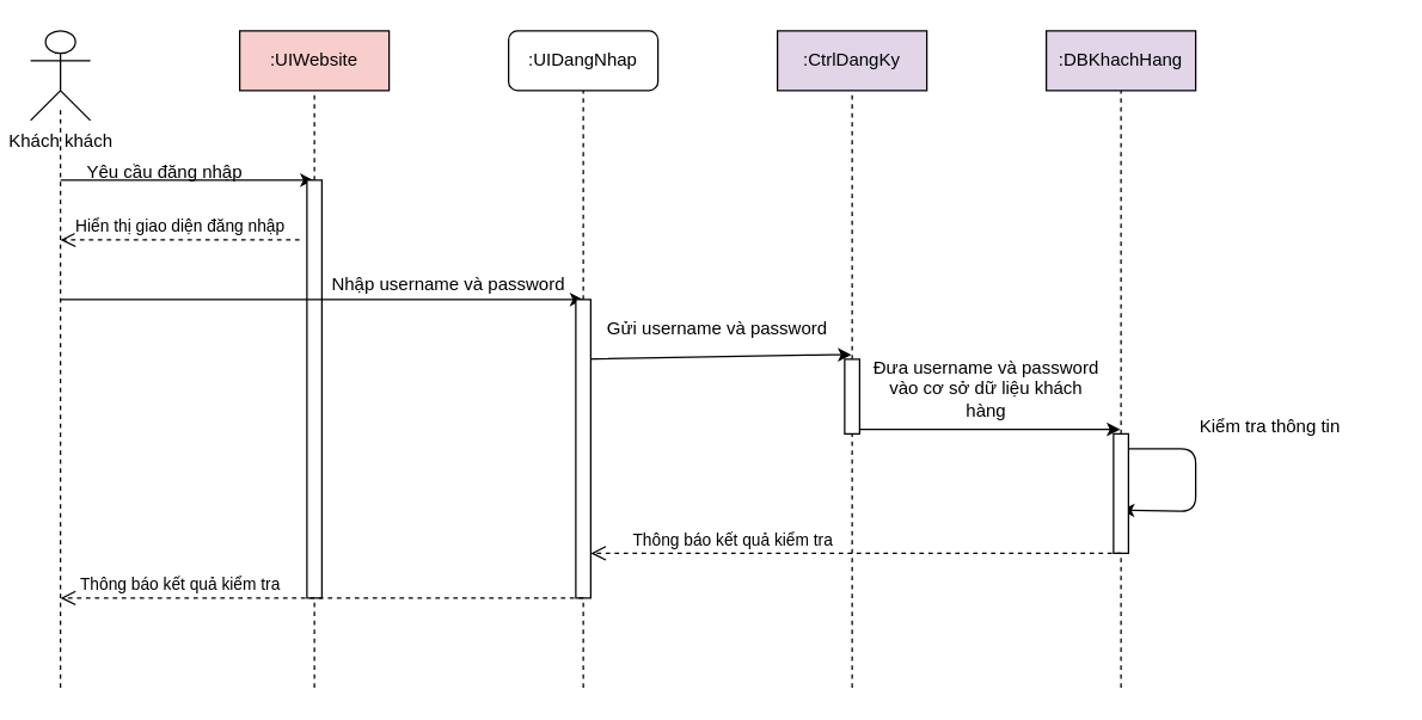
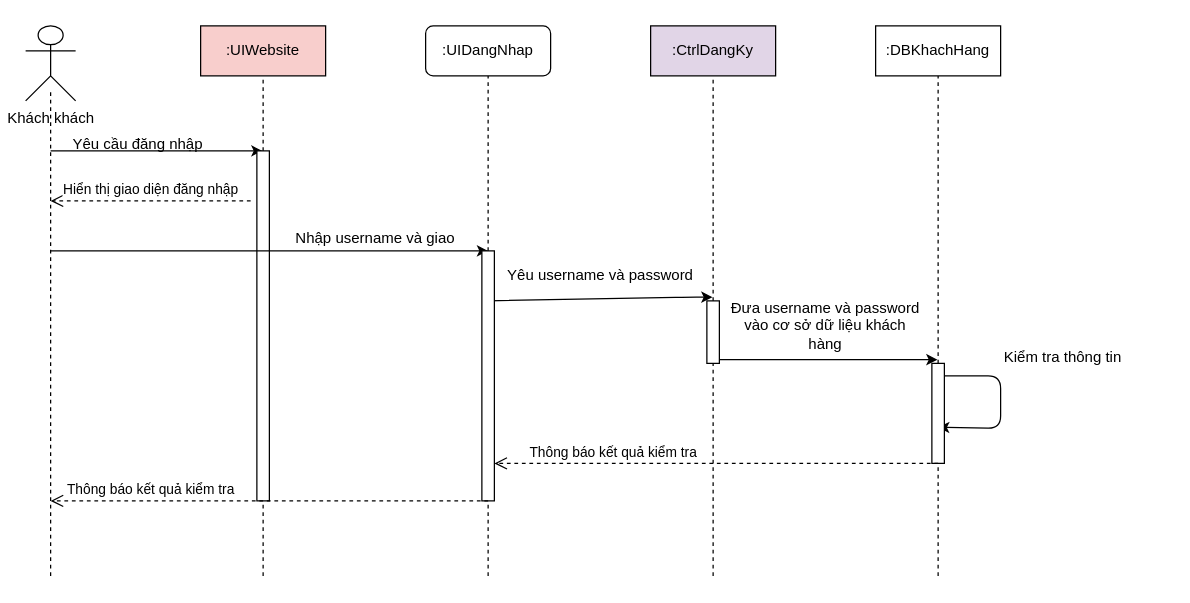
  <mxCell id="0" />
  <mxCell id="1" parent="0" />
  <mxCell id="2" value="Khách khách" style="shape=umlActor;verticalLabelPosition=bottom;verticalAlign=top;html=1;outlineConnect=0;" vertex="1" parent="1"><mxGeometry x="20" y="20" width="40" height="60" as="geometry" /></mxCell>
  <mxCell id="3" value="" style="endArrow=none;dashed=1;html=1;" edge="1" parent="1"><mxGeometry width="50" height="50" relative="1" as="geometry"><mxPoint y="460" as="sourcePoint" x="40" /><mxPoint y="70" as="targetPoint" x="40" /></mxGeometry></mxCell>
  <mxCell id="4" value="" style="endArrow=classic;html=1;" edge="1" parent="1"><mxGeometry width="50" height="50" relative="1" as="geometry"><mxPoint y="120" as="sourcePoint" x="40" /><mxPoint x="209.5" y="120" as="targetPoint" /></mxGeometry></mxCell>
  <mxCell id="5" value="Yêu cầu đăng nhập" style="text;html=1;strokeColor=none;fillColor=none;align=center;verticalAlign=middle;whiteSpace=wrap;rounded=0;" vertex="1" parent="1"><mxGeometry x="50" y="105" width="120" height="20" as="geometry" /></mxCell>
- <mxCell id="6" value="Nhập username và password" style="text;html=1;strokeColor=none;fillColor=none;align=center;verticalAlign=middle;whiteSpace=wrap;rounded=0;" vertex="1" parent="1"><mxGeometry x="220" y="180" width="160" height="20" as="geometry" /></mxCell>
+ <mxCell id="6" value="Nhập username và giao" style="text;html=1;strokeColor=none;fillColor=none;align=center;verticalAlign=middle;whiteSpace=wrap;rounded=0;" vertex="1" parent="1"><mxGeometry x="220" y="180" width="160" height="20" as="geometry" /></mxCell>
  <mxCell id="7" value="" style="endArrow=classic;html=1;exitX=0.5;exitY=0.611;exitDx=0;exitDy=0;exitPerimeter=0;" edge="1" parent="1"><mxGeometry width="50" height="50" relative="1" as="geometry"><mxPoint x="390" y="239.96" as="sourcePoint" /><mxPoint x="569.5" y="237" as="targetPoint" /><Array as="points"><mxPoint x="550" y="237" /></Array></mxGeometry></mxCell>
- <mxCell id="8" value="Gửi username và password" style="text;html=1;strokeColor=none;fillColor=none;align=center;verticalAlign=middle;whiteSpace=wrap;rounded=0;" vertex="1" parent="1"><mxGeometry x="400" y="210" width="160" height="20" as="geometry" /></mxCell>
+ <mxCell id="8" value="Yêu username và password" style="text;html=1;strokeColor=none;fillColor=none;align=center;verticalAlign=middle;whiteSpace=wrap;rounded=0;" vertex="1" parent="1"><mxGeometry x="400" y="210" width="160" height="20" as="geometry" /></mxCell>
  <mxCell id="9" value="" style="endArrow=classic;html=1;exitX=0.53;exitY=0.763;exitDx=0;exitDy=0;exitPerimeter=0;" edge="1" parent="1"><mxGeometry width="50" height="50" relative="1" as="geometry"><mxPoint x="573" y="287.05" as="sourcePoint" /><mxPoint x="749.5" y="287" as="targetPoint" /><Array as="points"><mxPoint x="640" y="287" /><mxPoint x="680" y="287" /></Array></mxGeometry></mxCell>
  <mxCell id="10" value="Đưa username và password vào cơ sở dữ liệu khách hàng" style="text;html=1;strokeColor=none;fillColor=none;align=center;verticalAlign=middle;whiteSpace=wrap;rounded=0;" vertex="1" parent="1"><mxGeometry x="580" y="250" width="160" height="20" as="geometry" /></mxCell>
  <mxCell id="11" value="Kiểm tra thông tin" style="text;html=1;strokeColor=none;fillColor=none;align=center;verticalAlign=middle;whiteSpace=wrap;rounded=0;" vertex="1" parent="1"><mxGeometry x="770" y="275" width="160" height="20" as="geometry" /></mxCell>
  <mxCell id="12" value="" style="endArrow=classic;html=1;entryX=0.5;entryY=0.892;entryDx=0;entryDy=0;entryPerimeter=0;" edge="1" parent="1"><mxGeometry width="50" height="50" relative="1" as="geometry"><mxPoint x="749.5" y="300" as="sourcePoint" /><mxPoint x="750" y="341.12" as="targetPoint" /><Array as="points"><mxPoint x="800" y="300" /><mxPoint x="800" y="342" /></Array></mxGeometry></mxCell>
  <mxCell id="13" value=":UIWebsite" style="rounded=0;whiteSpace=wrap;html=1;fillColor=#f8cecc;" vertex="1" parent="1"><mxGeometry x="160" y="20" width="100" height="40" as="geometry" /></mxCell>
  <mxCell id="14" value=":UIDangNhap" style="whiteSpace=wrap;html=1;rounded=1;" vertex="1" parent="1"><mxGeometry x="340" y="20" width="100" height="40" as="geometry" /></mxCell>
  <mxCell id="15" value="" style="endArrow=none;dashed=1;html=1;entryX=0.5;entryY=1;entryDx=0;entryDy=0;" edge="1" parent="1" source="24" target="14"><mxGeometry width="50" height="50" relative="1" as="geometry"><mxPoint x="390" y="460" as="sourcePoint" /><mxPoint x="410" y="60" as="targetPoint" /></mxGeometry></mxCell>
  <mxCell id="16" value=":CtrlDangKy" style="rounded=0;whiteSpace=wrap;html=1;fillColor=#e1d5e7;" vertex="1" parent="1"><mxGeometry x="520" y="20" width="100" height="40" as="geometry" /></mxCell>
  <mxCell id="17" value="" style="endArrow=none;dashed=1;html=1;" edge="1" parent="1" source="26"><mxGeometry width="50" height="50" relative="1" as="geometry"><mxPoint x="570" y="460" as="sourcePoint" /><mxPoint x="570" y="60" as="targetPoint" /></mxGeometry></mxCell>
- <mxCell id="18" value=":DBKhachHang" style="rounded=0;whiteSpace=wrap;html=1;fillColor=#e1d5e7;" vertex="1" parent="1"><mxGeometry x="700" y="20" width="100" height="40" as="geometry" /></mxCell>
+ <mxCell id="18" value=":DBKhachHang" style="rounded=0;whiteSpace=wrap;html=1;" vertex="1" parent="1"><mxGeometry x="700" y="20" width="100" height="40" as="geometry" /></mxCell>
  <mxCell id="19" value="" style="endArrow=none;dashed=1;html=1;" edge="1" parent="1" source="28"><mxGeometry width="50" height="50" relative="1" as="geometry"><mxPoint x="750" y="460" as="sourcePoint" /><mxPoint x="750" y="60" as="targetPoint" /></mxGeometry></mxCell>
  <mxCell id="20" value="" style="endArrow=none;dashed=1;html=1;" edge="1" parent="1" source="21"><mxGeometry width="50" height="50" relative="1" as="geometry"><mxPoint x="210" y="460" as="sourcePoint" /><mxPoint x="210" y="60" as="targetPoint" /></mxGeometry></mxCell>
  <mxCell id="21" value="" style="html=1;points=[];perimeter=orthogonalPerimeter;" vertex="1" parent="1"><mxGeometry x="205" y="120" width="10" height="280" as="geometry" /></mxCell>
  <mxCell id="22" value="" style="endArrow=none;dashed=1;html=1;" edge="1" parent="1" target="21"><mxGeometry width="50" height="50" relative="1" as="geometry"><mxPoint x="210" y="460" as="sourcePoint" /><mxPoint x="210" y="60" as="targetPoint" /></mxGeometry></mxCell>
  <mxCell id="23" value="" style="endArrow=classic;html=1;" edge="1" parent="1"><mxGeometry width="50" height="50" relative="1" as="geometry"><mxPoint y="200" as="sourcePoint" x="40" /><mxPoint x="390" y="200" as="targetPoint" /></mxGeometry></mxCell>
  <mxCell id="24" value="" style="html=1;points=[];perimeter=orthogonalPerimeter;" vertex="1" parent="1"><mxGeometry x="385" y="200" width="10" height="200" as="geometry" /></mxCell>
  <mxCell id="25" value="" style="endArrow=none;dashed=1;html=1;entryX=0.5;entryY=1;entryDx=0;entryDy=0;" edge="1" parent="1" target="24"><mxGeometry width="50" height="50" relative="1" as="geometry"><mxPoint x="390" y="460" as="sourcePoint" /><mxPoint x="390" y="60" as="targetPoint" /></mxGeometry></mxCell>
  <mxCell id="26" value="" style="html=1;points=[];perimeter=orthogonalPerimeter;" vertex="1" parent="1"><mxGeometry x="565" y="240" width="10" height="50" as="geometry" /></mxCell>
  <mxCell id="27" value="" style="endArrow=none;dashed=1;html=1;" edge="1" parent="1" target="26"><mxGeometry width="50" height="50" relative="1" as="geometry"><mxPoint x="570" y="460" as="sourcePoint" /><mxPoint x="570" y="60" as="targetPoint" /></mxGeometry></mxCell>
  <mxCell id="28" value="" style="html=1;points=[];perimeter=orthogonalPerimeter;" vertex="1" parent="1"><mxGeometry x="745" y="290" width="10" height="80" as="geometry" /></mxCell>
  <mxCell id="29" value="" style="endArrow=none;dashed=1;html=1;" edge="1" parent="1" target="28"><mxGeometry width="50" height="50" relative="1" as="geometry"><mxPoint x="750" y="460" as="sourcePoint" /><mxPoint x="750" y="60" as="targetPoint" /></mxGeometry></mxCell>
  <mxCell id="30" value="Hiển thị giao diện đăng nhập" style="html=1;verticalAlign=bottom;endArrow=open;dashed=1;endSize=8;" edge="1" parent="1"><mxGeometry relative="1" as="geometry"><mxPoint x="200" y="160" as="sourcePoint" /><mxPoint y="160" as="targetPoint" x="40" /></mxGeometry></mxCell>
  <mxCell id="31" value="Thông báo kết quả kiểm tra" style="html=1;verticalAlign=bottom;endArrow=open;dashed=1;endSize=8;" edge="1" parent="1" target="24"><mxGeometry x="0.465" relative="1" as="geometry"><mxPoint x="750" y="370" as="sourcePoint" /><mxPoint x="670" y="370" as="targetPoint" /><mxPoint as="offset" /></mxGeometry></mxCell>
  <mxCell id="32" value="Thông báo kết quả kiểm tra" style="html=1;verticalAlign=bottom;endArrow=open;dashed=1;endSize=8;" edge="1" parent="1"><mxGeometry x="0.543" relative="1" as="geometry"><mxPoint x="390" y="400" as="sourcePoint" /><mxPoint y="400" as="targetPoint" x="40" /><mxPoint as="offset" /></mxGeometry></mxCell>
